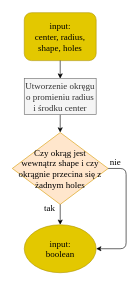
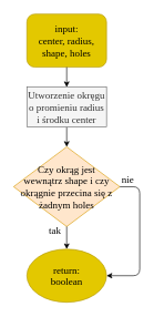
  <mxCell id="0" />
  <mxCell id="1" parent="0" />
  <mxCell id="2" value="input:&lt;br&gt;center, radius,&lt;br&gt;shape, holes" style="whiteSpace=wrap;html=1;fillColor=#e3c800;fontColor=#000000;strokeColor=#B09500;fontFamily=Garamond;fontSize=15;rounded=1;" vertex="1" parent="1"><mxGeometry x="40" y="20" width="120" height="80" as="geometry" /></mxCell>
  <mxCell id="3" value="" style="edgeStyle=none;html=1;strokeColor=#000000;fontFamily=Garamond;fontSize=15;exitX=0.5;exitY=1;exitDx=0;exitDy=0;entryX=0.5;entryY=0;entryDx=0;entryDy=0;" edge="1" parent="1" source="2" target="5"><mxGeometry relative="1" as="geometry"><mxPoint x="80" y="70" as="sourcePoint" /><mxPoint x="100" y="130" as="targetPoint" /></mxGeometry></mxCell>
  <mxCell id="4" value="" style="edgeStyle=none;html=1;strokeColor=#010203;" edge="1" parent="1" source="5" target="6"><mxGeometry relative="1" as="geometry" /></mxCell>
  <mxCell id="5" value="Utworzenie okręgu o promieniu radius i środku center" style="rounded=0;whiteSpace=wrap;html=1;fillColor=#f5f5f5;fontColor=#333333;strokeColor=#666666;fontFamily=Garamond;fontSize=15;" vertex="1" parent="1"><mxGeometry x="40" y="130" width="120" height="60" as="geometry" /></mxCell>
  <mxCell id="6" value="Czy okrąg jest wewnątrz&amp;nbsp;shape i czy okrągnie przecina się z &lt;br&gt;żadnym holes" style="rhombus;whiteSpace=wrap;html=1;fontFamily=Garamond;fontSize=15;fillColor=#ffe6cc;strokeColor=#d79b00;fontColor=#000000;" vertex="1" parent="1"><mxGeometry x="20" y="220" width="160" height="120" as="geometry" /></mxCell>
  <mxCell id="7" value="" style="edgeStyle=none;html=1;strokeColor=#000000;fontFamily=Garamond;fontSize=15;entryX=0.5;entryY=0;entryDx=0;entryDy=0;exitX=0.5;exitY=1;exitDx=0;exitDy=0;" edge="1" parent="1" source="6" target="10"><mxGeometry relative="1" as="geometry"><mxPoint x="100" y="350" as="sourcePoint" /><mxPoint x="99.76" y="360" as="targetPoint" /></mxGeometry></mxCell>
  <mxCell id="8" value="&lt;font style=&quot;font-size: 15px;&quot; face=&quot;Garamond&quot;&gt;tak&lt;/font&gt;" style="edgeLabel;html=1;align=center;verticalAlign=middle;resizable=0;points=[];labelBackgroundColor=none;fontColor=#000000;" vertex="1" connectable="0" parent="7"><mxGeometry x="-0.493" y="1" relative="1" as="geometry"><mxPoint x="-20" y="-4" as="offset" /></mxGeometry></mxCell>
  <mxCell id="9" value="" style="edgeStyle=none;html=1;strokeColor=#000000;fontFamily=Garamond;fontSize=15;exitX=1;exitY=0.5;exitDx=0;exitDy=0;entryX=1;entryY=0.5;entryDx=0;entryDy=0;" edge="1" parent="1" source="6" target="10"><mxGeometry relative="1" as="geometry"><mxPoint x="119.76" y="220" as="sourcePoint" /><mxPoint x="210" y="400" as="targetPoint" /><Array as="points"><mxPoint x="210" y="280" /><mxPoint x="210" y="414" /></Array></mxGeometry></mxCell>
- <mxCell id="10" value="input:&lt;br&gt;boolean" style="ellipse;whiteSpace=wrap;html=1;fillColor=#e3c800;fontColor=#000000;strokeColor=#B09500;fontFamily=Garamond;fontSize=15;" vertex="1" parent="1"><mxGeometry x="40" y="374" width="120" height="80" as="geometry" /></mxCell>
+ <mxCell id="10" value="return:&lt;br&gt;boolean" style="ellipse;whiteSpace=wrap;html=1;fillColor=#e3c800;fontColor=#000000;strokeColor=#B09500;fontFamily=Garamond;fontSize=15;" vertex="1" parent="1"><mxGeometry x="40" y="374" width="120" height="80" as="geometry" /></mxCell>
  <mxCell id="11" value="&lt;font style=&quot;font-size: 15px;&quot; face=&quot;Garamond&quot;&gt;nie&lt;br&gt;&lt;/font&gt;" style="edgeLabel;html=1;align=center;verticalAlign=middle;resizable=0;points=[];labelBackgroundColor=none;fontColor=#000000;" vertex="1" connectable="0" parent="1"><mxGeometry x="87" y="359.996" as="geometry"><mxPoint x="104" y="-91" as="offset" /></mxGeometry></mxCell>
